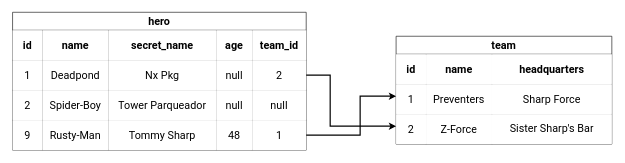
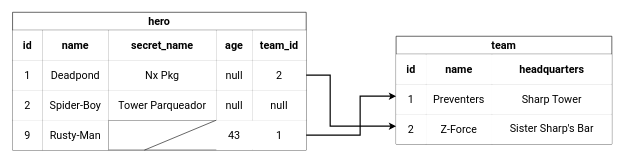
  <mxCell id="0" />
  <mxCell id="1" parent="0" />
  <mxCell id="2" value="&lt;font face=&quot;Roboto&quot; data-font-src=&quot;https://fonts.googleapis.com/css?family=Roboto&quot; style=&quot;font-size: 18px&quot;&gt;hero&lt;/font&gt;" style="shape=table;html=1;whiteSpace=wrap;startSize=30;container=1;collapsible=0;childLayout=tableLayout;fontStyle=1;align=center;fillColor=#FFFFFF;" parent="1" vertex="1"><mxGeometry x="20" y="20" width="490" height="230" as="geometry" /></mxCell>
  <mxCell id="3" value="" style="shape=partialRectangle;html=1;whiteSpace=wrap;collapsible=0;dropTarget=0;pointerEvents=0;fillColor=none;top=0;left=0;bottom=0;right=0;points=[[0,0.5],[1,0.5]];portConstraint=eastwest;" parent="2" vertex="1"><mxGeometry y="30" width="490" height="50" as="geometry" /></mxCell>
  <mxCell id="4" value="&lt;font style=&quot;font-size: 18px&quot; face=&quot;Roboto&quot; data-font-src=&quot;https://fonts.googleapis.com/css?family=Roboto&quot;&gt;&lt;b&gt;id&lt;/b&gt;&lt;/font&gt;" style="shape=partialRectangle;html=1;whiteSpace=wrap;connectable=0;fillColor=#FFFFFF;top=0;left=0;bottom=0;right=0;overflow=hidden;" parent="3" vertex="1"><mxGeometry width="50" height="50" as="geometry" /></mxCell>
  <mxCell id="5" value="&lt;font style=&quot;font-size: 18px&quot; face=&quot;Roboto&quot; data-font-src=&quot;https://fonts.googleapis.com/css?family=Roboto&quot;&gt;&lt;b&gt;name&lt;/b&gt;&lt;/font&gt;" style="shape=partialRectangle;html=1;whiteSpace=wrap;connectable=0;fillColor=#FFFFFF;top=0;left=0;bottom=0;right=0;overflow=hidden;" parent="3" vertex="1"><mxGeometry x="50" width="110" height="50" as="geometry" /></mxCell>
  <mxCell id="6" value="&lt;font style=&quot;font-size: 18px&quot; face=&quot;Roboto&quot; data-font-src=&quot;https://fonts.googleapis.com/css?family=Roboto&quot;&gt;&lt;b&gt;secret_name&lt;/b&gt;&lt;/font&gt;" style="shape=partialRectangle;html=1;whiteSpace=wrap;connectable=0;fillColor=#FFFFFF;top=0;left=0;bottom=0;right=0;overflow=hidden;" parent="3" vertex="1"><mxGeometry x="160" width="180" height="50" as="geometry" /></mxCell>
  <mxCell id="7" value="&lt;font style=&quot;font-size: 18px&quot; face=&quot;Roboto&quot; data-font-src=&quot;https://fonts.googleapis.com/css?family=Roboto&quot;&gt;&lt;b&gt;age&lt;/b&gt;&lt;/font&gt;" style="shape=partialRectangle;html=1;whiteSpace=wrap;connectable=0;fillColor=#FFFFFF;top=0;left=0;bottom=0;right=0;overflow=hidden;" parent="3" vertex="1"><mxGeometry x="340" width="60" height="50" as="geometry" /></mxCell>
  <mxCell id="8" value="&lt;font style=&quot;font-size: 18px&quot; face=&quot;Roboto&quot; data-font-src=&quot;https://fonts.googleapis.com/css?family=Roboto&quot;&gt;&lt;b&gt;team_id&lt;/b&gt;&lt;/font&gt;" style="shape=partialRectangle;html=1;whiteSpace=wrap;connectable=0;fillColor=#FFFFFF;top=0;left=0;bottom=0;right=0;overflow=hidden;" parent="3" vertex="1"><mxGeometry x="400" width="90" height="50" as="geometry" /></mxCell>
  <mxCell id="9" value="" style="shape=partialRectangle;html=1;whiteSpace=wrap;collapsible=0;dropTarget=0;pointerEvents=0;fillColor=none;top=0;left=0;bottom=0;right=0;points=[[0,0.5],[1,0.5]];portConstraint=eastwest;" parent="2" vertex="1"><mxGeometry y="80" width="490" height="50" as="geometry" /></mxCell>
  <mxCell id="10" value="&lt;span style=&quot;font-weight: normal&quot;&gt;&lt;font style=&quot;font-size: 18px&quot; face=&quot;Roboto&quot; data-font-src=&quot;https://fonts.googleapis.com/css?family=Roboto&quot;&gt;1&lt;/font&gt;&lt;/span&gt;" style="shape=partialRectangle;html=1;whiteSpace=wrap;connectable=0;fillColor=#FFFFFF;top=0;left=0;bottom=0;right=0;overflow=hidden;fontStyle=1" parent="9" vertex="1"><mxGeometry width="50" height="50" as="geometry" /></mxCell>
  <mxCell id="11" value="&lt;span style=&quot;font-family: &amp;#34;roboto&amp;#34; ; font-size: 18px&quot;&gt;Deadpond&lt;/span&gt;" style="shape=partialRectangle;html=1;whiteSpace=wrap;connectable=0;fillColor=#FFFFFF;top=0;left=0;bottom=0;right=0;overflow=hidden;" parent="9" vertex="1"><mxGeometry x="50" width="110" height="50" as="geometry" /></mxCell>
  <mxCell id="12" value="&lt;span style=&quot;font-family: &amp;#34;roboto&amp;#34; ; font-size: 18px&quot;&gt;Nx Pkg&lt;/span&gt;" style="shape=partialRectangle;html=1;whiteSpace=wrap;connectable=0;fillColor=#FFFFFF;top=0;left=0;bottom=0;right=0;overflow=hidden;" parent="9" vertex="1"><mxGeometry x="160" width="180" height="50" as="geometry" /></mxCell>
  <mxCell id="13" value="&lt;span style=&quot;font-family: &amp;#34;roboto&amp;#34; ; font-size: 18px&quot;&gt;null&lt;/span&gt;" style="shape=partialRectangle;html=1;whiteSpace=wrap;connectable=0;fillColor=#FFFFFF;top=0;left=0;bottom=0;right=0;overflow=hidden;" parent="9" vertex="1"><mxGeometry x="340" width="60" height="50" as="geometry" /></mxCell>
  <mxCell id="14" value="&lt;span style=&quot;font-family: &amp;#34;roboto&amp;#34; ; font-size: 18px&quot;&gt;2&lt;/span&gt;" style="shape=partialRectangle;html=1;whiteSpace=wrap;connectable=0;fillColor=#FFFFFF;top=0;left=0;bottom=0;right=0;overflow=hidden;" parent="9" vertex="1"><mxGeometry x="400" width="90" height="50" as="geometry" /></mxCell>
  <mxCell id="15" value="" style="shape=partialRectangle;html=1;whiteSpace=wrap;collapsible=0;dropTarget=0;pointerEvents=0;fillColor=none;top=0;left=0;bottom=0;right=0;points=[[0,0.5],[1,0.5]];portConstraint=eastwest;" parent="2" vertex="1"><mxGeometry y="130" width="490" height="50" as="geometry" /></mxCell>
  <mxCell id="16" value="&lt;span style=&quot;font-family: &amp;#34;roboto&amp;#34; ; font-size: 18px&quot;&gt;2&lt;/span&gt;" style="shape=partialRectangle;html=1;whiteSpace=wrap;connectable=0;fillColor=#FFFFFF;top=0;left=0;bottom=0;right=0;overflow=hidden;" parent="15" vertex="1"><mxGeometry width="50" height="50" as="geometry" /></mxCell>
  <mxCell id="17" value="&lt;span style=&quot;font-family: &amp;#34;roboto&amp;#34; ; font-size: 18px&quot;&gt;Spider-Boy&lt;/span&gt;" style="shape=partialRectangle;html=1;whiteSpace=wrap;connectable=0;fillColor=#FFFFFF;top=0;left=0;bottom=0;right=0;overflow=hidden;" parent="15" vertex="1"><mxGeometry x="50" width="110" height="50" as="geometry" /></mxCell>
  <mxCell id="18" value="&lt;span style=&quot;font-family: &amp;#34;roboto&amp;#34; ; font-size: 18px&quot;&gt;Tower Parqueador&lt;/span&gt;" style="shape=partialRectangle;html=1;whiteSpace=wrap;connectable=0;fillColor=#FFFFFF;top=0;left=0;bottom=0;right=0;overflow=hidden;" parent="15" vertex="1"><mxGeometry x="160" width="180" height="50" as="geometry" /></mxCell>
  <mxCell id="19" value="&lt;span style=&quot;font-family: &amp;#34;roboto&amp;#34; ; font-size: 18px&quot;&gt;null&lt;/span&gt;" style="shape=partialRectangle;html=1;whiteSpace=wrap;connectable=0;fillColor=#FFFFFF;top=0;left=0;bottom=0;right=0;overflow=hidden;" parent="15" vertex="1"><mxGeometry x="340" width="60" height="50" as="geometry" /></mxCell>
  <mxCell id="20" value="&lt;span style=&quot;font-family: &amp;#34;roboto&amp;#34; ; font-size: 18px&quot;&gt;null&lt;/span&gt;" style="shape=partialRectangle;html=1;whiteSpace=wrap;connectable=0;fillColor=#FFFFFF;top=0;left=0;bottom=0;right=0;overflow=hidden;" parent="15" vertex="1"><mxGeometry x="400" width="90" height="50" as="geometry" /></mxCell>
  <mxCell id="21" style="shape=partialRectangle;html=1;whiteSpace=wrap;collapsible=0;dropTarget=0;pointerEvents=0;fillColor=none;top=0;left=0;bottom=0;right=0;points=[[0,0.5],[1,0.5]];portConstraint=eastwest;" parent="2" vertex="1"><mxGeometry y="180" width="490" height="50" as="geometry" /></mxCell>
  <mxCell id="22" value="&lt;span style=&quot;font-family: &amp;#34;roboto&amp;#34; ; font-size: 18px&quot;&gt;9&lt;/span&gt;" style="shape=partialRectangle;html=1;whiteSpace=wrap;connectable=0;fillColor=#FFFFFF;top=0;left=0;bottom=0;right=0;overflow=hidden;" parent="21" vertex="1"><mxGeometry width="50" height="50" as="geometry" /></mxCell>
  <mxCell id="23" value="&lt;span style=&quot;font-family: &amp;#34;roboto&amp;#34; ; font-size: 18px&quot;&gt;Rusty-Man&lt;/span&gt;" style="shape=partialRectangle;html=1;whiteSpace=wrap;connectable=0;fillColor=#FFFFFF;top=0;left=0;bottom=0;right=0;overflow=hidden;" parent="21" vertex="1"><mxGeometry x="50" width="110" height="50" as="geometry" /></mxCell>
- <mxCell id="24" value="&lt;span style=&quot;font-family: &amp;#34;roboto&amp;#34; ; font-size: 18px&quot;&gt;Tommy Sharp&lt;/span&gt;" style="shape=partialRectangle;html=1;whiteSpace=wrap;connectable=0;fillColor=#FFFFFF;top=0;left=0;bottom=0;right=0;overflow=hidden;" parent="21" vertex="1"><mxGeometry x="160" width="180" height="50" as="geometry" /></mxCell>
- <mxCell id="25" value="&lt;span style=&quot;font-family: &amp;#34;roboto&amp;#34; ; font-size: 18px&quot;&gt;48&lt;/span&gt;" style="shape=partialRectangle;html=1;whiteSpace=wrap;connectable=0;fillColor=#FFFFFF;top=0;left=0;bottom=0;right=0;overflow=hidden;" parent="21" vertex="1"><mxGeometry x="340" width="60" height="50" as="geometry" /></mxCell>
+ <mxCell id="25" value="&lt;span style=&quot;font-family: &amp;#34;roboto&amp;#34; ; font-size: 18px&quot;&gt;43&lt;/span&gt;" style="shape=partialRectangle;html=1;whiteSpace=wrap;connectable=0;fillColor=#FFFFFF;top=0;left=0;bottom=0;right=0;overflow=hidden;" parent="21" vertex="1"><mxGeometry x="340" width="60" height="50" as="geometry" /></mxCell>
  <mxCell id="26" value="&lt;span style=&quot;font-family: &amp;#34;roboto&amp;#34; ; font-size: 18px&quot;&gt;1&lt;/span&gt;" style="shape=partialRectangle;html=1;whiteSpace=wrap;connectable=0;fillColor=#FFFFFF;top=0;left=0;bottom=0;right=0;overflow=hidden;" parent="21" vertex="1"><mxGeometry x="400" width="90" height="50" as="geometry" /></mxCell>
  <mxCell id="27" value="&lt;font face=&quot;Roboto&quot; data-font-src=&quot;https://fonts.googleapis.com/css?family=Roboto&quot; style=&quot;font-size: 18px&quot;&gt;team&lt;/font&gt;" style="shape=table;html=1;whiteSpace=wrap;startSize=30;container=1;collapsible=0;childLayout=tableLayout;fontStyle=1;align=center;fillColor=#FFFFFF;" parent="1" vertex="1"><mxGeometry x="660" y="60" width="360" height="180" as="geometry" /></mxCell>
  <mxCell id="28" value="" style="shape=partialRectangle;html=1;whiteSpace=wrap;collapsible=0;dropTarget=0;pointerEvents=0;fillColor=none;top=0;left=0;bottom=0;right=0;points=[[0,0.5],[1,0.5]];portConstraint=eastwest;" parent="27" vertex="1"><mxGeometry y="30" width="360" height="50" as="geometry" /></mxCell>
  <mxCell id="29" value="&lt;font style=&quot;font-size: 18px&quot; face=&quot;Roboto&quot; data-font-src=&quot;https://fonts.googleapis.com/css?family=Roboto&quot;&gt;&lt;b&gt;id&lt;/b&gt;&lt;/font&gt;" style="shape=partialRectangle;html=1;whiteSpace=wrap;connectable=0;fillColor=#FFFFFF;top=0;left=0;bottom=0;right=0;overflow=hidden;" parent="28" vertex="1"><mxGeometry width="50" height="50" as="geometry" /></mxCell>
  <mxCell id="30" value="&lt;font style=&quot;font-size: 18px&quot; face=&quot;Roboto&quot; data-font-src=&quot;https://fonts.googleapis.com/css?family=Roboto&quot;&gt;&lt;b&gt;name&lt;/b&gt;&lt;/font&gt;" style="shape=partialRectangle;html=1;whiteSpace=wrap;connectable=0;top=0;left=0;bottom=0;right=0;overflow=hidden;" parent="28" vertex="1"><mxGeometry x="50" width="110" height="50" as="geometry" /></mxCell>
  <mxCell id="31" value="&lt;font style=&quot;font-size: 18px&quot; face=&quot;Roboto&quot; data-font-src=&quot;https://fonts.googleapis.com/css?family=Roboto&quot;&gt;&lt;b&gt;headquarters&lt;/b&gt;&lt;/font&gt;" style="shape=partialRectangle;html=1;whiteSpace=wrap;connectable=0;top=0;left=0;bottom=0;right=0;overflow=hidden;" parent="28" vertex="1"><mxGeometry x="160" width="200" height="50" as="geometry" /></mxCell>
  <mxCell id="32" value="" style="shape=partialRectangle;html=1;whiteSpace=wrap;collapsible=0;dropTarget=0;pointerEvents=0;fillColor=none;top=0;left=0;bottom=0;right=0;points=[[0,0.5],[1,0.5]];portConstraint=eastwest;" parent="27" vertex="1"><mxGeometry y="80" width="360" height="50" as="geometry" /></mxCell>
  <mxCell id="33" value="&lt;span style=&quot;font-weight: normal&quot;&gt;&lt;font style=&quot;font-size: 18px&quot; face=&quot;Roboto&quot; data-font-src=&quot;https://fonts.googleapis.com/css?family=Roboto&quot;&gt;1&lt;/font&gt;&lt;/span&gt;" style="shape=partialRectangle;html=1;whiteSpace=wrap;connectable=0;top=0;left=0;bottom=0;right=0;overflow=hidden;fontStyle=1" parent="32" vertex="1"><mxGeometry width="50" height="50" as="geometry" /></mxCell>
  <mxCell id="34" value="&lt;span style=&quot;font-family: &amp;#34;roboto&amp;#34; ; font-size: 18px&quot;&gt;Preventers&lt;/span&gt;" style="shape=partialRectangle;html=1;whiteSpace=wrap;connectable=0;top=0;left=0;bottom=0;right=0;overflow=hidden;" parent="32" vertex="1"><mxGeometry x="50" width="110" height="50" as="geometry" /></mxCell>
- <mxCell id="35" value="&lt;font face=&quot;roboto&quot;&gt;&lt;span style=&quot;font-size: 18px&quot;&gt;Sharp Force&lt;/span&gt;&lt;/font&gt;" style="shape=partialRectangle;html=1;whiteSpace=wrap;connectable=0;top=0;left=0;bottom=0;right=0;overflow=hidden;" parent="32" vertex="1"><mxGeometry x="160" width="200" height="50" as="geometry" /></mxCell>
+ <mxCell id="35" value="&lt;font face=&quot;roboto&quot;&gt;&lt;span style=&quot;font-size: 18px&quot;&gt;Sharp Tower&lt;/span&gt;&lt;/font&gt;" style="shape=partialRectangle;html=1;whiteSpace=wrap;connectable=0;top=0;left=0;bottom=0;right=0;overflow=hidden;" parent="32" vertex="1"><mxGeometry x="160" width="200" height="50" as="geometry" /></mxCell>
  <mxCell id="36" value="" style="shape=partialRectangle;html=1;whiteSpace=wrap;collapsible=0;dropTarget=0;pointerEvents=0;fillColor=none;top=0;left=0;bottom=0;right=0;points=[[0,0.5],[1,0.5]];portConstraint=eastwest;" parent="27" vertex="1"><mxGeometry y="130" width="360" height="50" as="geometry" /></mxCell>
  <mxCell id="37" value="&lt;span style=&quot;font-family: &amp;#34;roboto&amp;#34; ; font-size: 18px&quot;&gt;2&lt;/span&gt;" style="shape=partialRectangle;html=1;whiteSpace=wrap;connectable=0;top=0;left=0;bottom=0;right=0;overflow=hidden;" parent="36" vertex="1"><mxGeometry width="50" height="50" as="geometry" /></mxCell>
  <mxCell id="38" value="&lt;span style=&quot;font-family: &amp;#34;roboto&amp;#34; ; font-size: 18px&quot;&gt;Z-Force&lt;/span&gt;" style="shape=partialRectangle;html=1;whiteSpace=wrap;connectable=0;top=0;left=0;bottom=0;right=0;overflow=hidden;" parent="36" vertex="1"><mxGeometry x="50" width="110" height="50" as="geometry" /></mxCell>
  <mxCell id="39" value="&lt;p style=&quot;background-color: rgb(255 , 255 , 255) ; line-height: 19px&quot;&gt;&lt;font face=&quot;Roboto&quot; data-font-src=&quot;https://fonts.googleapis.com/css?family=Roboto&quot; style=&quot;font-size: 18px&quot;&gt;Sister Sharp's Bar&lt;/font&gt;&lt;/p&gt;" style="shape=partialRectangle;html=1;whiteSpace=wrap;connectable=0;top=0;left=0;bottom=0;right=0;overflow=hidden;" parent="36" vertex="1"><mxGeometry x="160" width="200" height="50" as="geometry" /></mxCell>
  <mxCell id="40" style="edgeStyle=orthogonalEdgeStyle;rounded=0;orthogonalLoop=1;jettySize=auto;html=1;exitX=1;exitY=0.5;exitDx=0;exitDy=0;strokeWidth=2;" parent="1" source="9" target="36" edge="1"><mxGeometry relative="1" as="geometry"><mxPoint x="600" y="280" as="targetPoint" /><Array as="points"><mxPoint x="550" y="125" /><mxPoint x="550" y="210" /></Array></mxGeometry></mxCell>
  <mxCell id="41" style="edgeStyle=orthogonalEdgeStyle;rounded=0;orthogonalLoop=1;jettySize=auto;html=1;exitX=1;exitY=0.5;exitDx=0;exitDy=0;strokeWidth=2;" parent="1" source="21" target="32" edge="1"><mxGeometry relative="1" as="geometry"><mxPoint x="580" y="70" as="targetPoint" /><Array as="points"><mxPoint x="600" y="225" /><mxPoint x="600" y="160" /></Array></mxGeometry></mxCell>
